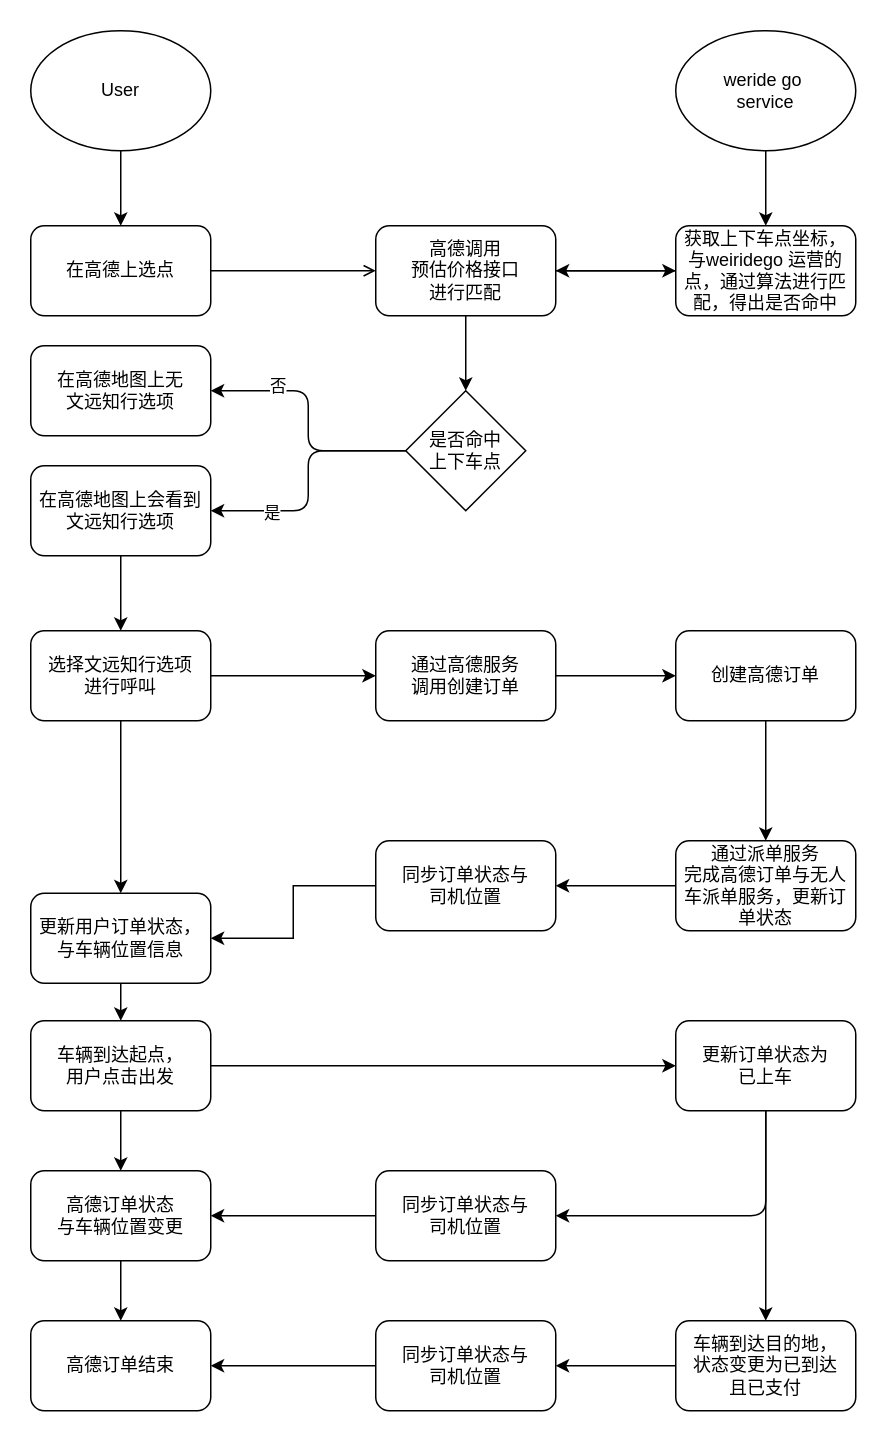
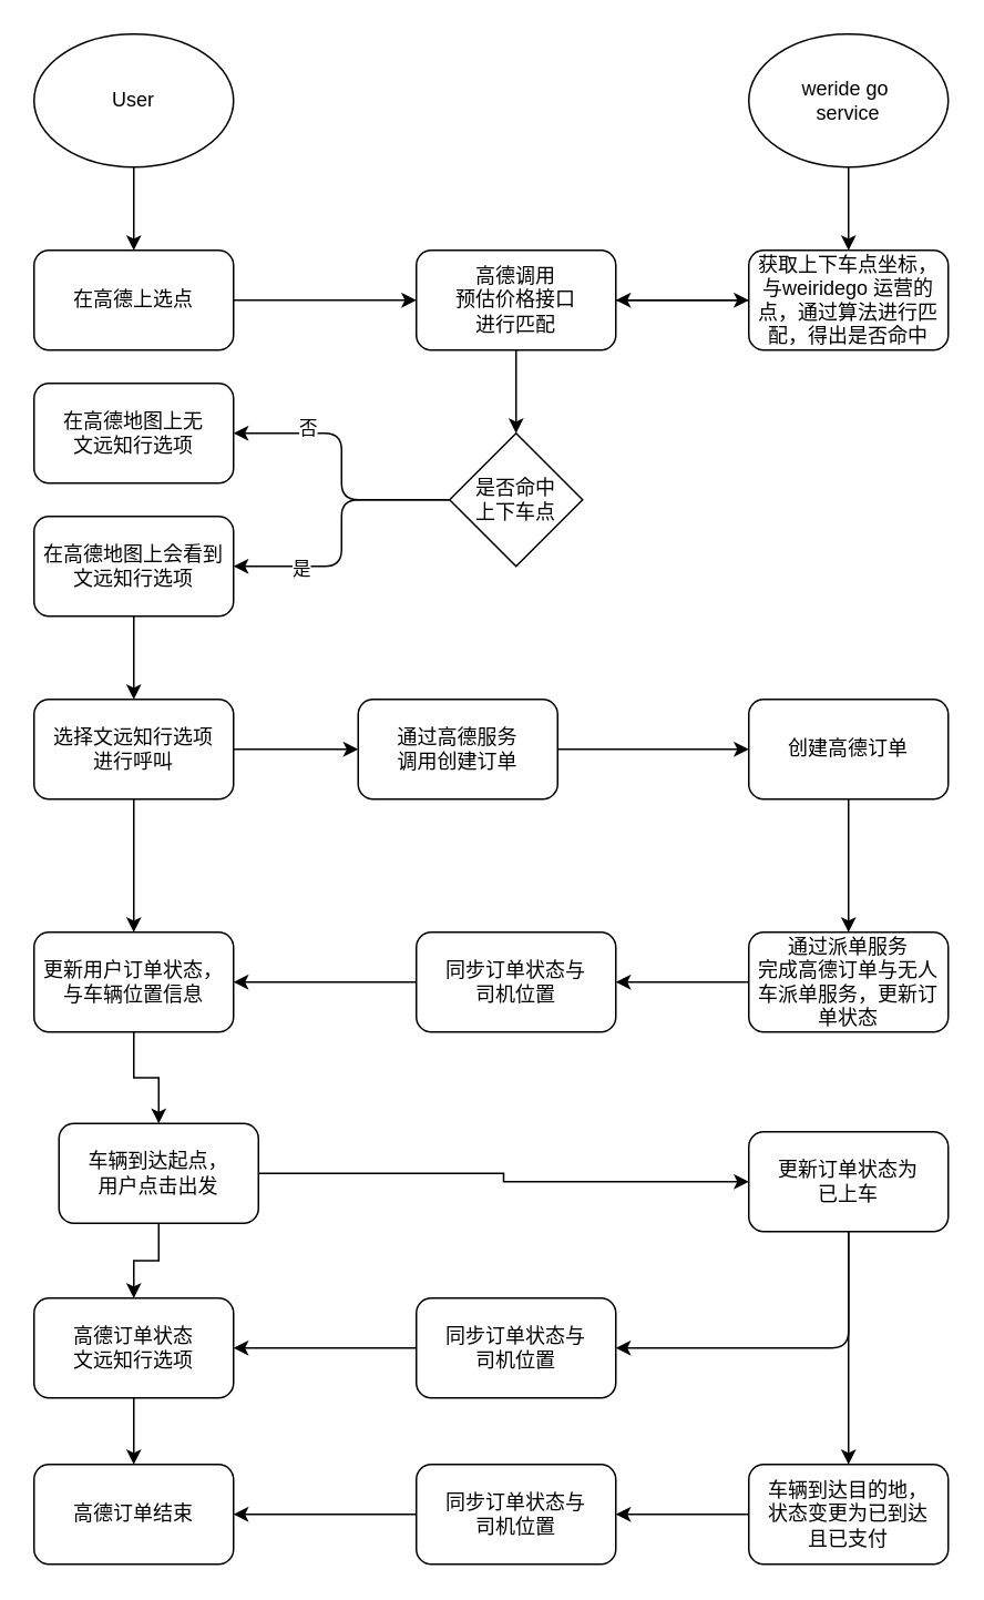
  <mxCell id="0" />
  <mxCell id="1" parent="0" />
  <mxCell id="2" value="" style="edgeStyle=orthogonalEdgeStyle;rounded=0;orthogonalLoop=1;jettySize=auto;html=1;" edge="1" parent="1" source="3" target="11"><mxGeometry relative="1" as="geometry" /></mxCell>
  <mxCell id="3" value="weride go&amp;nbsp;&lt;br&gt;service" style="ellipse;whiteSpace=wrap;html=1;" vertex="1" parent="1"><mxGeometry x="450" y="20" width="120" height="80" as="geometry" /></mxCell>
  <mxCell id="4" value="" style="edgeStyle=orthogonalEdgeStyle;rounded=0;orthogonalLoop=1;jettySize=auto;html=1;" edge="1" parent="1" source="5" target="7"><mxGeometry relative="1" as="geometry" /></mxCell>
  <mxCell id="5" value="User" style="ellipse;whiteSpace=wrap;html=1;" vertex="1" parent="1"><mxGeometry x="20" y="20" width="120" height="80" as="geometry" /></mxCell>
- <mxCell id="6" value="" style="edgeStyle=orthogonalEdgeStyle;rounded=0;orthogonalLoop=1;jettySize=auto;html=1;entryX=0;entryY=0.5;entryDx=0;entryDy=0;endArrow=open;" edge="1" parent="1" source="7" target="10"><mxGeometry relative="1" as="geometry"><mxPoint x="220" y="180" as="targetPoint" /></mxGeometry></mxCell>
+ <mxCell id="6" value="" style="edgeStyle=orthogonalEdgeStyle;rounded=0;orthogonalLoop=1;jettySize=auto;html=1;entryX=0;entryY=0.5;entryDx=0;entryDy=0;" edge="1" parent="1" source="7" target="10"><mxGeometry relative="1" as="geometry"><mxPoint x="220" y="180" as="targetPoint" /></mxGeometry></mxCell>
  <mxCell id="7" value="&lt;span&gt;在高德上选点&lt;/span&gt;" style="rounded=1;whiteSpace=wrap;html=1;" vertex="1" parent="1"><mxGeometry x="20" y="150" width="120" height="60" as="geometry" /></mxCell>
  <mxCell id="8" value="" style="edgeStyle=orthogonalEdgeStyle;rounded=0;orthogonalLoop=1;jettySize=auto;html=1;" edge="1" parent="1" source="10" target="11"><mxGeometry relative="1" as="geometry" /></mxCell>
  <mxCell id="9" value="" style="edgeStyle=orthogonalEdgeStyle;rounded=0;orthogonalLoop=1;jettySize=auto;html=1;" edge="1" parent="1" source="10" target="13"><mxGeometry relative="1" as="geometry" /></mxCell>
  <mxCell id="10" value="高德调用&lt;br&gt;预估价格接口&lt;br&gt;进行匹配" style="rounded=1;whiteSpace=wrap;html=1;" vertex="1" parent="1"><mxGeometry x="250" y="150" width="120" height="60" as="geometry" /></mxCell>
  <mxCell id="11" value="获取上下车点坐标，&lt;br&gt;与weiridego 运营的点，通过算法进行匹配，得出是否命中" style="rounded=1;whiteSpace=wrap;html=1;" vertex="1" parent="1"><mxGeometry x="450" y="150" width="120" height="60" as="geometry" /></mxCell>
  <mxCell id="12" value="" style="endArrow=classic;html=1;entryX=1;entryY=0.5;entryDx=0;entryDy=0;exitX=0;exitY=0.5;exitDx=0;exitDy=0;" edge="1" parent="1" source="11" target="10"><mxGeometry width="50" height="50" relative="1" as="geometry"><mxPoint x="420" y="290" as="sourcePoint" /><mxPoint x="470" y="240" as="targetPoint" /></mxGeometry></mxCell>
  <mxCell id="13" value="是否命中&lt;br&gt;上下车点" style="rhombus;whiteSpace=wrap;html=1;" vertex="1" parent="1"><mxGeometry x="270" y="260" width="80" height="80" as="geometry" /></mxCell>
  <mxCell id="14" value="" style="edgeStyle=orthogonalEdgeStyle;rounded=0;orthogonalLoop=1;jettySize=auto;html=1;" edge="1" parent="1" source="15" target="18"><mxGeometry relative="1" as="geometry" /></mxCell>
  <mxCell id="15" value="在高德地图上会看到&lt;br&gt;文远知行选项" style="rounded=1;whiteSpace=wrap;html=1;" vertex="1" parent="1"><mxGeometry x="20" y="310" width="120" height="60" as="geometry" /></mxCell>
  <mxCell id="16" value="" style="edgeStyle=orthogonalEdgeStyle;rounded=0;orthogonalLoop=1;jettySize=auto;html=1;" edge="1" parent="1" source="18" target="22"><mxGeometry relative="1" as="geometry" /></mxCell>
  <mxCell id="17" value="" style="edgeStyle=orthogonalEdgeStyle;rounded=0;orthogonalLoop=1;jettySize=auto;html=1;" edge="1" parent="1" source="18" target="20"><mxGeometry relative="1" as="geometry" /></mxCell>
  <mxCell id="18" value="选择文远知行选项&lt;br&gt;进行呼叫" style="rounded=1;whiteSpace=wrap;html=1;" vertex="1" parent="1"><mxGeometry x="20" y="420" width="120" height="60" as="geometry" /></mxCell>
  <mxCell id="19" value="" style="edgeStyle=orthogonalEdgeStyle;rounded=0;orthogonalLoop=1;jettySize=auto;html=1;" edge="1" parent="1" source="20" target="36"><mxGeometry relative="1" as="geometry" /></mxCell>
- <mxCell id="20" value="更新用户订单状态，&lt;br&gt;与车辆位置信息" style="rounded=1;whiteSpace=wrap;html=1;" vertex="1" parent="1"><mxGeometry x="20" y="595" width="120" height="60" as="geometry" /></mxCell>
+ <mxCell id="20" value="更新用户订单状态，&lt;br&gt;与车辆位置信息" style="rounded=1;whiteSpace=wrap;html=1;" vertex="1" parent="1"><mxGeometry x="20" y="560" width="120" height="60" as="geometry" /></mxCell>
  <mxCell id="21" value="" style="edgeStyle=orthogonalEdgeStyle;rounded=0;orthogonalLoop=1;jettySize=auto;html=1;" edge="1" parent="1" source="22" target="29"><mxGeometry relative="1" as="geometry" /></mxCell>
- <mxCell id="22" value="通过高德服务&lt;br&gt;调用创建订单" style="rounded=1;whiteSpace=wrap;html=1;" vertex="1" parent="1"><mxGeometry x="250" y="420" width="120" height="60" as="geometry" /></mxCell>
+ <mxCell id="22" value="通过高德服务&lt;br&gt;调用创建订单" style="rounded=1;whiteSpace=wrap;html=1;" vertex="1" parent="1"><mxGeometry x="215" y="420" width="120" height="60" as="geometry" /></mxCell>
  <mxCell id="23" value="在高德地图上无&lt;br&gt;文远知行选项" style="rounded=1;whiteSpace=wrap;html=1;" vertex="1" parent="1"><mxGeometry x="20" y="230" width="120" height="60" as="geometry" /></mxCell>
  <mxCell id="24" value="" style="endArrow=classic;html=1;exitX=0;exitY=0.5;exitDx=0;exitDy=0;entryX=1;entryY=0.5;entryDx=0;entryDy=0;edgeStyle=orthogonalEdgeStyle;" edge="1" parent="1" source="13" target="23"><mxGeometry width="50" height="50" relative="1" as="geometry"><mxPoint x="240" y="430" as="sourcePoint" /><mxPoint x="290" y="380" as="targetPoint" /></mxGeometry></mxCell>
  <mxCell id="25" value="否" style="edgeLabel;html=1;align=center;verticalAlign=middle;resizable=0;points=[];" vertex="1" connectable="0" parent="24"><mxGeometry x="0.482" y="-4" relative="1" as="geometry"><mxPoint as="offset" /></mxGeometry></mxCell>
  <mxCell id="26" value="" style="endArrow=classic;html=1;exitX=0;exitY=0.5;exitDx=0;exitDy=0;entryX=1;entryY=0.5;entryDx=0;entryDy=0;edgeStyle=orthogonalEdgeStyle;" edge="1" parent="1" source="13" target="15"><mxGeometry width="50" height="50" relative="1" as="geometry"><mxPoint x="250" y="410" as="sourcePoint" /><mxPoint x="300" y="360" as="targetPoint" /></mxGeometry></mxCell>
  <mxCell id="27" value="是" style="edgeLabel;html=1;align=center;verticalAlign=middle;resizable=0;points=[];" vertex="1" connectable="0" parent="26"><mxGeometry x="0.529" y="1" relative="1" as="geometry"><mxPoint as="offset" /></mxGeometry></mxCell>
  <mxCell id="28" value="" style="edgeStyle=orthogonalEdgeStyle;rounded=0;orthogonalLoop=1;jettySize=auto;html=1;" edge="1" parent="1" source="29" target="31"><mxGeometry relative="1" as="geometry" /></mxCell>
  <mxCell id="29" value="创建高德订单" style="rounded=1;whiteSpace=wrap;html=1;" vertex="1" parent="1"><mxGeometry x="450" y="420" width="120" height="60" as="geometry" /></mxCell>
  <mxCell id="30" value="" style="edgeStyle=orthogonalEdgeStyle;rounded=0;orthogonalLoop=1;jettySize=auto;html=1;" edge="1" parent="1" source="31" target="33"><mxGeometry relative="1" as="geometry" /></mxCell>
  <mxCell id="31" value="通过派单服务&lt;br&gt;完成高德订单与无人车派单服务，更新订单状态" style="rounded=1;whiteSpace=wrap;html=1;" vertex="1" parent="1"><mxGeometry x="450" y="560" width="120" height="60" as="geometry" /></mxCell>
  <mxCell id="32" value="" style="edgeStyle=orthogonalEdgeStyle;rounded=0;orthogonalLoop=1;jettySize=auto;html=1;" edge="1" parent="1" source="33" target="20"><mxGeometry relative="1" as="geometry"><mxPoint x="170" y="590" as="targetPoint" /></mxGeometry></mxCell>
  <mxCell id="33" value="同步订单状态与&lt;br&gt;司机位置" style="rounded=1;whiteSpace=wrap;html=1;" vertex="1" parent="1"><mxGeometry x="250" y="560" width="120" height="60" as="geometry" /></mxCell>
  <mxCell id="34" value="" style="edgeStyle=orthogonalEdgeStyle;rounded=0;orthogonalLoop=1;jettySize=auto;html=1;" edge="1" parent="1" source="36" target="37"><mxGeometry relative="1" as="geometry"><mxPoint x="220" y="710" as="targetPoint" /></mxGeometry></mxCell>
  <mxCell id="35" value="" style="edgeStyle=orthogonalEdgeStyle;rounded=0;orthogonalLoop=1;jettySize=auto;html=1;" edge="1" parent="1" source="36" target="42"><mxGeometry relative="1" as="geometry" /></mxCell>
- <mxCell id="36" value="车辆到达起点，&lt;br&gt;用户点击出发" style="rounded=1;whiteSpace=wrap;html=1;" vertex="1" parent="1"><mxGeometry x="20" y="680" width="120" height="60" as="geometry" /></mxCell>
+ <mxCell id="36" value="车辆到达起点，&lt;br&gt;用户点击出发" style="rounded=1;whiteSpace=wrap;html=1;" vertex="1" parent="1"><mxGeometry x="35" y="675" width="120" height="60" as="geometry" /></mxCell>
  <mxCell id="37" value="更新订单状态为&lt;br&gt;已上车" style="rounded=1;whiteSpace=wrap;html=1;" vertex="1" parent="1"><mxGeometry x="450" y="680" width="120" height="60" as="geometry" /></mxCell>
  <mxCell id="38" value="" style="edgeStyle=orthogonalEdgeStyle;rounded=0;orthogonalLoop=1;jettySize=auto;html=1;" edge="1" parent="1" source="39" target="42"><mxGeometry relative="1" as="geometry"><mxPoint x="170" y="810" as="targetPoint" /></mxGeometry></mxCell>
  <mxCell id="39" value="同步订单状态与&lt;br&gt;司机位置" style="rounded=1;whiteSpace=wrap;html=1;" vertex="1" parent="1"><mxGeometry x="250" y="780" width="120" height="60" as="geometry" /></mxCell>
  <mxCell id="40" value="" style="endArrow=classic;html=1;exitX=0.5;exitY=1;exitDx=0;exitDy=0;entryX=1;entryY=0.5;entryDx=0;entryDy=0;edgeStyle=orthogonalEdgeStyle;" edge="1" parent="1" source="37" target="39"><mxGeometry width="50" height="50" relative="1" as="geometry"><mxPoint x="440" y="870" as="sourcePoint" /><mxPoint x="490" y="820" as="targetPoint" /></mxGeometry></mxCell>
  <mxCell id="41" value="" style="edgeStyle=orthogonalEdgeStyle;rounded=0;orthogonalLoop=1;jettySize=auto;html=1;" edge="1" parent="1" source="42" target="48"><mxGeometry relative="1" as="geometry" /></mxCell>
- <mxCell id="42" value="高德订单状态&lt;br&gt;与车辆位置变更" style="rounded=1;whiteSpace=wrap;html=1;" vertex="1" parent="1"><mxGeometry x="20" y="780" width="120" height="60" as="geometry" /></mxCell>
+ <mxCell id="42" value="高德订单状态&lt;br&gt;文远知行选项" style="rounded=1;whiteSpace=wrap;html=1;" vertex="1" parent="1"><mxGeometry x="20" y="780" width="120" height="60" as="geometry" /></mxCell>
  <mxCell id="43" value="" style="edgeStyle=orthogonalEdgeStyle;rounded=0;orthogonalLoop=1;jettySize=auto;html=1;" edge="1" parent="1" source="44" target="47"><mxGeometry relative="1" as="geometry" /></mxCell>
  <mxCell id="44" value="车辆到达目的地，&lt;br&gt;状态变更为已到达&lt;br&gt;且已支付" style="rounded=1;whiteSpace=wrap;html=1;" vertex="1" parent="1"><mxGeometry x="450" y="880" width="120" height="60" as="geometry" /></mxCell>
  <mxCell id="45" value="" style="endArrow=classic;html=1;exitX=0.5;exitY=1;exitDx=0;exitDy=0;entryX=0.5;entryY=0;entryDx=0;entryDy=0;" edge="1" parent="1" source="37" target="44"><mxGeometry width="50" height="50" relative="1" as="geometry"><mxPoint x="590" y="880" as="sourcePoint" /><mxPoint x="640" y="830" as="targetPoint" /></mxGeometry></mxCell>
  <mxCell id="46" value="" style="edgeStyle=orthogonalEdgeStyle;rounded=0;orthogonalLoop=1;jettySize=auto;html=1;" edge="1" parent="1" source="47" target="48"><mxGeometry relative="1" as="geometry"><mxPoint x="170" y="910" as="targetPoint" /></mxGeometry></mxCell>
  <mxCell id="47" value="同步订单状态与&lt;br&gt;司机位置" style="rounded=1;whiteSpace=wrap;html=1;" vertex="1" parent="1"><mxGeometry x="250" y="880" width="120" height="60" as="geometry" /></mxCell>
  <mxCell id="48" value="高德订单结束" style="rounded=1;whiteSpace=wrap;html=1;" vertex="1" parent="1"><mxGeometry x="20" y="880" width="120" height="60" as="geometry" /></mxCell>
